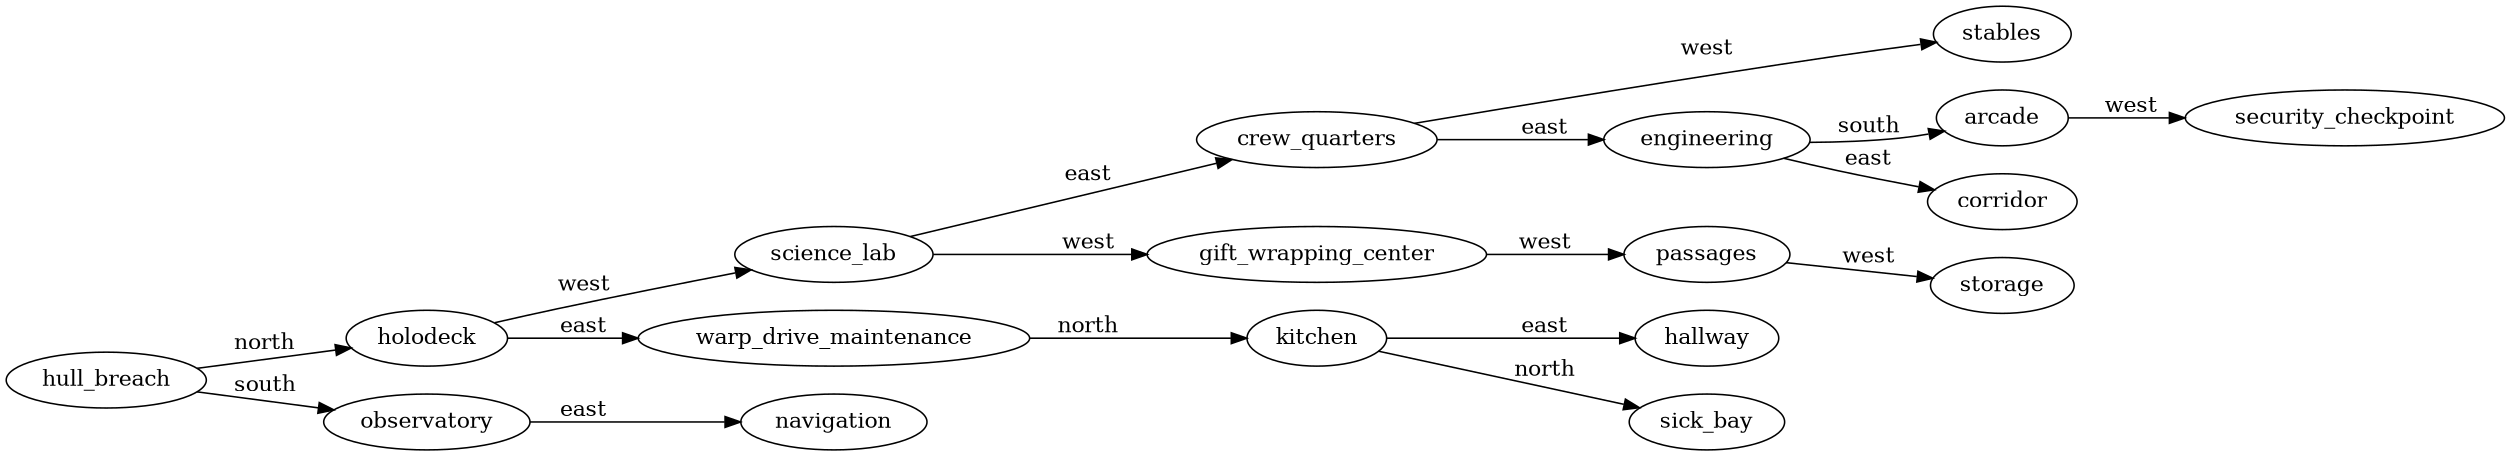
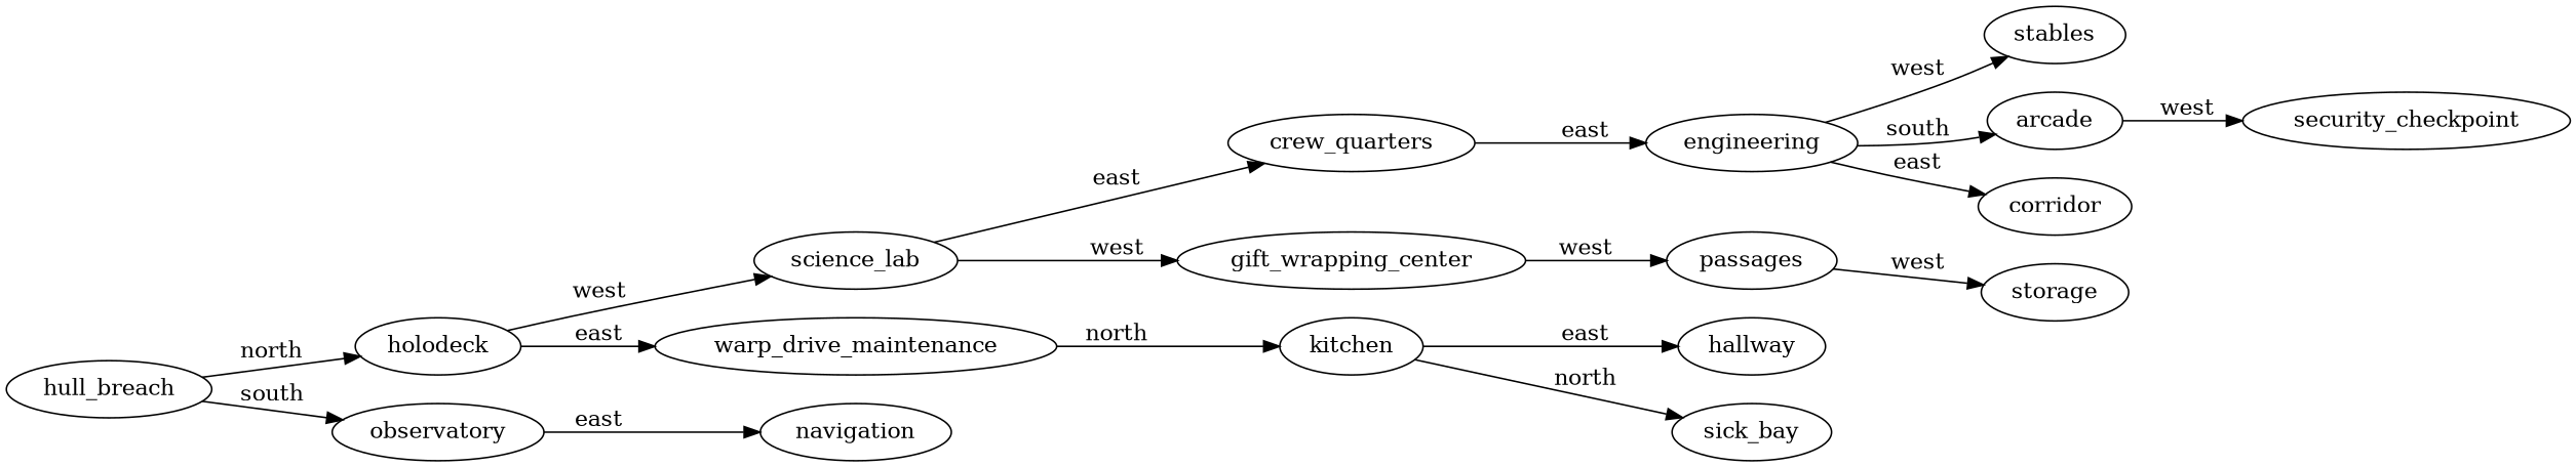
  digraph {
    rankdir=LR
    hull_breach
    holodeck
    observatory
    warp_drive_maintenance
    science_lab
    navigation
    kitchen
    gift_wrapping_center
    crew_quarters
    hallway
    sick_bay
    passages
    engineering
    stables
    storage
    corridor
    arcade
    security_checkpoint
    hull_breach -> holodeck [label=north]
    hull_breach -> observatory [label=south]
    holodeck -> warp_drive_maintenance [label=east]
    holodeck -> science_lab [label=west]
    observatory -> navigation [label=east]
    warp_drive_maintenance -> kitchen [label=north]
    science_lab -> gift_wrapping_center [label=west]
    science_lab -> crew_quarters [label=east]
    kitchen -> hallway [label=east]
    kitchen -> sick_bay [label=north]
    gift_wrapping_center -> passages [label=west]
    crew_quarters -> engineering [label=east]
-   crew_quarters -> stables [label=west]
+   engineering -> stables [label=west]
    passages -> storage [label=west]
    engineering -> corridor [label=east]
    engineering -> arcade [label=south]
    arcade -> security_checkpoint [label=west]
  }
